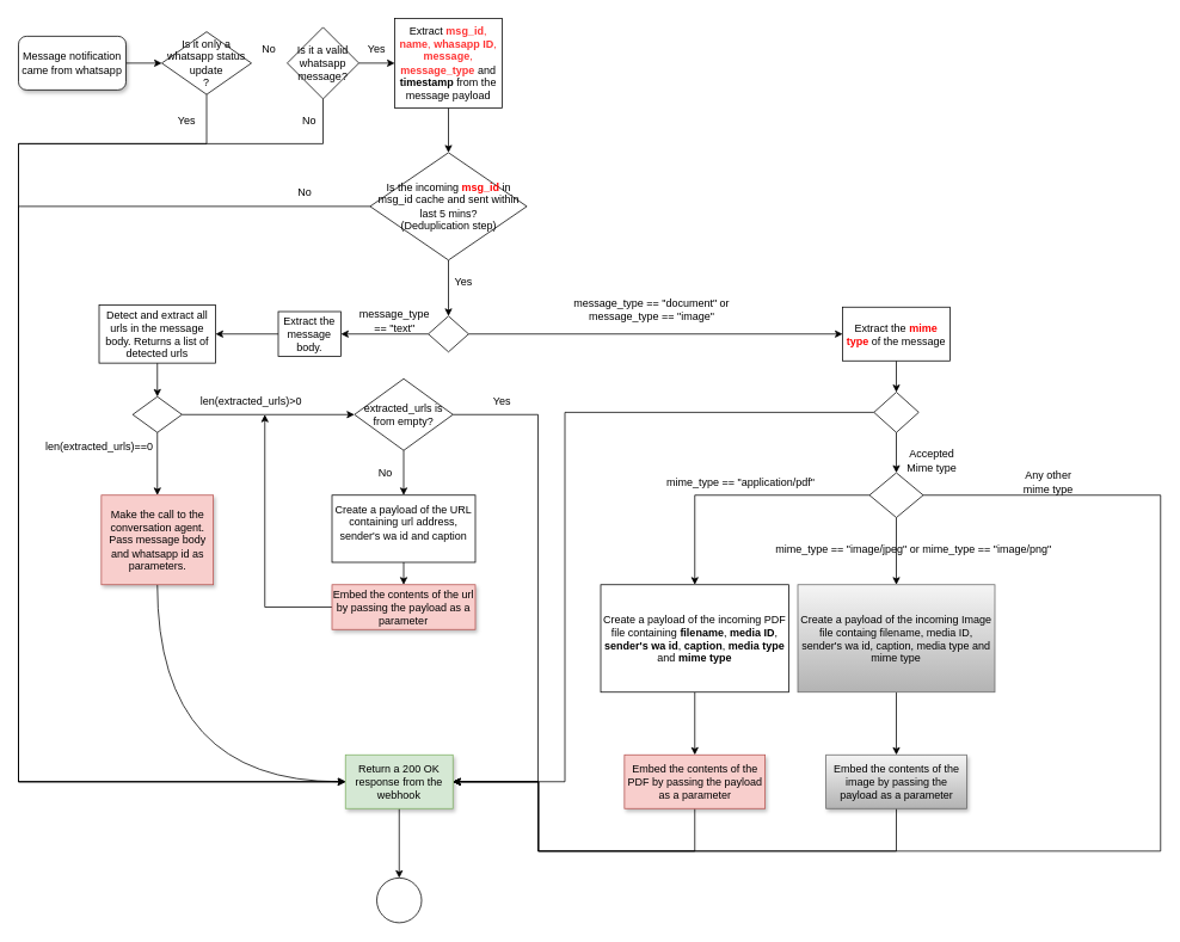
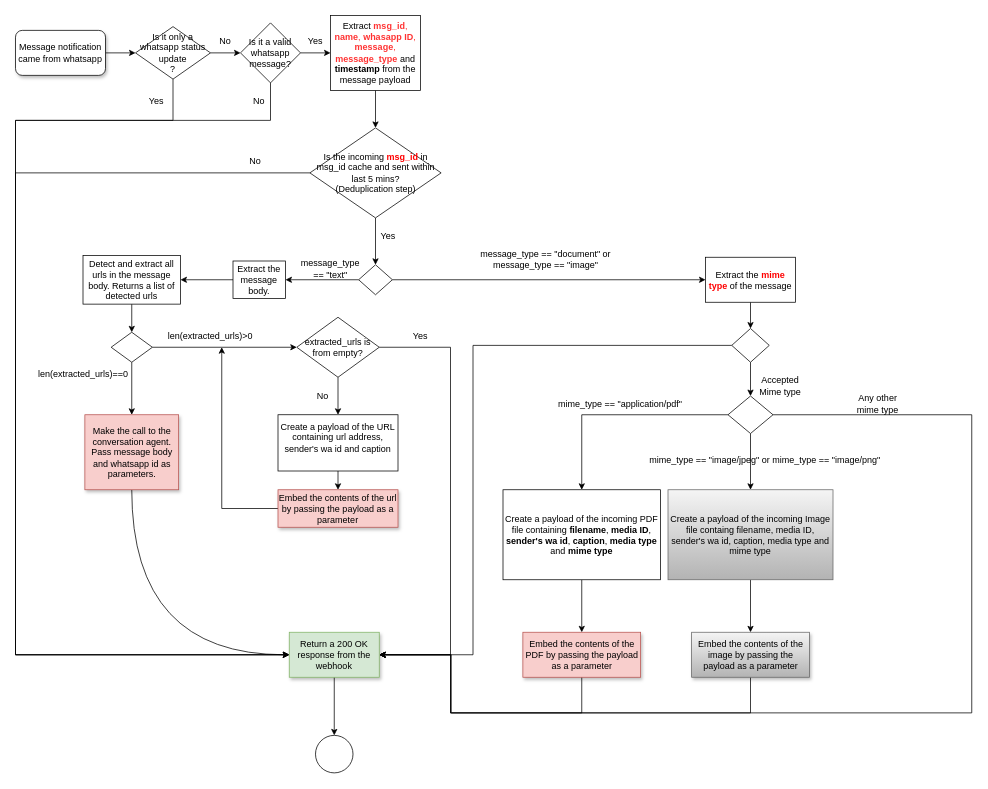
  <mxCell id="0" />
  <mxCell id="1" parent="0" />
  <mxCell id="2" style="edgeStyle=orthogonalEdgeStyle;rounded=0;orthogonalLoop=1;jettySize=auto;html=1;exitX=1;exitY=0.5;exitDx=0;exitDy=0;entryX=0;entryY=0.5;entryDx=0;entryDy=0;" edge="1" parent="1" source="3" target="6"><mxGeometry relative="1" as="geometry" /></mxCell>
  <mxCell id="3" value="Message notification came from whatsapp" style="rounded=1;whiteSpace=wrap;html=1;shadow=1;" vertex="1" parent="1"><mxGeometry x="20" y="40" width="120" height="60" as="geometry" /></mxCell>
+ <mxCell id="4" style="edgeStyle=orthogonalEdgeStyle;rounded=0;orthogonalLoop=1;jettySize=auto;html=1;exitX=1;exitY=0.5;exitDx=0;exitDy=0;entryX=0;entryY=0.5;entryDx=0;entryDy=0;" edge="1" parent="1" source="6" target="9"><mxGeometry relative="1" as="geometry" /></mxCell>
  <mxCell id="5" style="edgeStyle=orthogonalEdgeStyle;rounded=0;orthogonalLoop=1;jettySize=auto;html=1;exitX=0.5;exitY=1;exitDx=0;exitDy=0;entryX=0;entryY=0.5;entryDx=0;entryDy=0;" edge="1" parent="1" source="6" target="34"><mxGeometry relative="1" as="geometry"><mxPoint x="20" y="240" as="targetPoint" /><Array as="points"><mxPoint x="230" y="160" /><mxPoint x="20" y="160" /><mxPoint x="20" y="873" /></Array></mxGeometry></mxCell>
  <mxCell id="6" value="Is it only a whatsapp status update&lt;br&gt;?" style="rhombus;whiteSpace=wrap;html=1;" vertex="1" parent="1"><mxGeometry x="180" y="35" width="100" height="70" as="geometry" /></mxCell>
  <mxCell id="7" style="edgeStyle=orthogonalEdgeStyle;rounded=0;orthogonalLoop=1;jettySize=auto;html=1;exitX=1;exitY=0.5;exitDx=0;exitDy=0;entryX=0;entryY=0.5;entryDx=0;entryDy=0;" edge="1" parent="1" source="9" target="11"><mxGeometry relative="1" as="geometry" /></mxCell>
  <mxCell id="8" style="edgeStyle=orthogonalEdgeStyle;rounded=0;orthogonalLoop=1;jettySize=auto;html=1;exitX=0.5;exitY=1;exitDx=0;exitDy=0;entryX=0;entryY=0.5;entryDx=0;entryDy=0;" edge="1" parent="1" source="9" target="34"><mxGeometry relative="1" as="geometry"><Array as="points"><mxPoint x="360" y="160" /><mxPoint x="20" y="160" /><mxPoint x="20" y="873" /></Array></mxGeometry></mxCell>
  <mxCell id="9" value="Is it a valid whatsapp message?" style="rhombus;whiteSpace=wrap;html=1;" vertex="1" parent="1"><mxGeometry x="320" y="30" width="80" height="80" as="geometry" /></mxCell>
  <mxCell id="10" style="edgeStyle=orthogonalEdgeStyle;rounded=0;orthogonalLoop=1;jettySize=auto;html=1;exitX=0.5;exitY=1;exitDx=0;exitDy=0;entryX=0.5;entryY=0;entryDx=0;entryDy=0;" edge="1" parent="1" source="11" target="14"><mxGeometry relative="1" as="geometry" /></mxCell>
  <mxCell id="11" value="Extract &lt;font color=&quot;#ff3333&quot;&gt;&lt;b&gt;msg_id&lt;/b&gt;, &lt;b&gt;name&lt;/b&gt;, &lt;b&gt;whasapp ID&lt;/b&gt;, &lt;b&gt;message&lt;/b&gt;, &lt;b&gt;message_type&lt;/b&gt; &lt;/font&gt;and &lt;b&gt;timestamp&lt;/b&gt; from the message payload" style="rounded=0;whiteSpace=wrap;html=1;" vertex="1" parent="1"><mxGeometry x="440" y="20" width="120" height="100" as="geometry" /></mxCell>
  <mxCell id="12" style="edgeStyle=orthogonalEdgeStyle;rounded=0;orthogonalLoop=1;jettySize=auto;html=1;exitX=0.5;exitY=1;exitDx=0;exitDy=0;entryX=0.5;entryY=0;entryDx=0;entryDy=0;" edge="1" parent="1" source="14" target="17"><mxGeometry relative="1" as="geometry" /></mxCell>
  <mxCell id="13" style="edgeStyle=orthogonalEdgeStyle;rounded=0;orthogonalLoop=1;jettySize=auto;html=1;exitX=0;exitY=0.5;exitDx=0;exitDy=0;entryX=0;entryY=0.5;entryDx=0;entryDy=0;" edge="1" parent="1" source="14" target="34"><mxGeometry relative="1" as="geometry"><mxPoint x="20" y="810" as="targetPoint" /><Array as="points"><mxPoint x="20" y="230" /><mxPoint x="20" y="873" /></Array></mxGeometry></mxCell>
  <mxCell id="14" value="&lt;font style=&quot;font-size: 12px;&quot;&gt;Is the incoming &lt;font color=&quot;#ff0000&quot;&gt;&lt;b&gt;msg_id &lt;/b&gt;&lt;/font&gt;in msg_id cache and sent within last 5 mins? &lt;br&gt;(Deduplication step)&lt;/font&gt;" style="rhombus;whiteSpace=wrap;html=1;" vertex="1" parent="1"><mxGeometry x="412.5" y="170" width="175" height="120" as="geometry" /></mxCell>
  <mxCell id="15" style="edgeStyle=orthogonalEdgeStyle;rounded=0;orthogonalLoop=1;jettySize=auto;html=1;exitX=0;exitY=0.5;exitDx=0;exitDy=0;" edge="1" parent="1" source="17" target="19"><mxGeometry relative="1" as="geometry" /></mxCell>
  <mxCell id="16" style="edgeStyle=orthogonalEdgeStyle;rounded=0;orthogonalLoop=1;jettySize=auto;html=1;exitX=1;exitY=0.5;exitDx=0;exitDy=0;entryX=0;entryY=0.5;entryDx=0;entryDy=0;" edge="1" parent="1" source="17" target="36"><mxGeometry relative="1" as="geometry" /></mxCell>
  <mxCell id="17" value="" style="rhombus;whiteSpace=wrap;html=1;" vertex="1" parent="1"><mxGeometry x="477.5" y="352.5" width="45" height="40" as="geometry" /></mxCell>
  <mxCell id="18" style="edgeStyle=orthogonalEdgeStyle;rounded=0;orthogonalLoop=1;jettySize=auto;html=1;exitX=0;exitY=0.5;exitDx=0;exitDy=0;entryX=1;entryY=0.5;entryDx=0;entryDy=0;" edge="1" parent="1" source="19" target="22"><mxGeometry relative="1" as="geometry" /></mxCell>
  <mxCell id="19" value="Extract the message body." style="rounded=0;whiteSpace=wrap;html=1;" vertex="1" parent="1"><mxGeometry x="310" y="347.5" width="70" height="50" as="geometry" /></mxCell>
  <mxCell id="20" value="message_type == &quot;text&quot;" style="text;html=1;strokeColor=none;fillColor=none;align=center;verticalAlign=middle;whiteSpace=wrap;rounded=0;" vertex="1" parent="1"><mxGeometry x="410" y="342.5" width="60" height="30" as="geometry" /></mxCell>
  <mxCell id="21" style="edgeStyle=orthogonalEdgeStyle;rounded=0;orthogonalLoop=1;jettySize=auto;html=1;exitX=0.5;exitY=1;exitDx=0;exitDy=0;entryX=0.5;entryY=0;entryDx=0;entryDy=0;" edge="1" parent="1" source="22" target="25"><mxGeometry relative="1" as="geometry" /></mxCell>
  <mxCell id="22" value="Detect and extract all urls in the message body. Returns a list of detected urls&lt;br&gt;" style="rounded=0;whiteSpace=wrap;html=1;" vertex="1" parent="1"><mxGeometry x="110" y="340" width="130" height="65" as="geometry" /></mxCell>
  <mxCell id="23" style="edgeStyle=orthogonalEdgeStyle;rounded=0;orthogonalLoop=1;jettySize=auto;html=1;exitX=0.5;exitY=1;exitDx=0;exitDy=0;entryX=0.5;entryY=0;entryDx=0;entryDy=0;" edge="1" parent="1" source="25" target="30"><mxGeometry relative="1" as="geometry" /></mxCell>
  <mxCell id="24" style="edgeStyle=orthogonalEdgeStyle;rounded=0;orthogonalLoop=1;jettySize=auto;html=1;exitX=1;exitY=0.5;exitDx=0;exitDy=0;entryX=0;entryY=0.5;entryDx=0;entryDy=0;" edge="1" parent="1" source="25" target="58"><mxGeometry relative="1" as="geometry" /></mxCell>
  <mxCell id="25" value="" style="rhombus;whiteSpace=wrap;html=1;" vertex="1" parent="1"><mxGeometry x="147.5" y="442.5" width="55" height="40" as="geometry" /></mxCell>
  <mxCell id="26" style="edgeStyle=orthogonalEdgeStyle;rounded=0;orthogonalLoop=1;jettySize=auto;html=1;exitX=0;exitY=0.5;exitDx=0;exitDy=0;entryX=0.75;entryY=1;entryDx=0;entryDy=0;" edge="1" parent="1" source="27" target="28"><mxGeometry relative="1" as="geometry" /></mxCell>
  <mxCell id="27" value="Embed the contents of the url by passing the payload as a parameter" style="rounded=0;whiteSpace=wrap;html=1;fillColor=#f8cecc;strokeColor=#b85450;shadow=1;" vertex="1" parent="1"><mxGeometry x="370" y="652.5" width="160" height="50" as="geometry" /></mxCell>
  <mxCell id="28" value="len(extracted_urls)&amp;gt;0" style="text;html=1;strokeColor=none;fillColor=none;align=center;verticalAlign=middle;whiteSpace=wrap;rounded=0;" vertex="1" parent="1"><mxGeometry x="250" y="432.5" width="60" height="30" as="geometry" /></mxCell>
  <mxCell id="29" style="edgeStyle=orthogonalEdgeStyle;rounded=0;orthogonalLoop=1;jettySize=auto;html=1;entryX=0;entryY=0.5;entryDx=0;entryDy=0;curved=1;exitX=0.5;exitY=1;exitDx=0;exitDy=0;" edge="1" parent="1" source="30" target="34"><mxGeometry relative="1" as="geometry"><Array as="points"><mxPoint x="175" y="872" /></Array></mxGeometry></mxCell>
  <mxCell id="30" value="Make the call to the conversation agent. Pass message body and whatsapp id as parameters." style="rounded=0;whiteSpace=wrap;html=1;fillColor=#f8cecc;strokeColor=#b85450;shadow=1;" vertex="1" parent="1"><mxGeometry x="112.5" y="552.5" width="125" height="100" as="geometry" /></mxCell>
  <mxCell id="31" value="len(extracted_urls)==0" style="text;html=1;align=center;verticalAlign=middle;resizable=0;points=[];autosize=1;strokeColor=none;fillColor=none;" vertex="1" parent="1"><mxGeometry x="40" y="482.5" width="140" height="30" as="geometry" /></mxCell>
  <mxCell id="32" value="" style="ellipse;whiteSpace=wrap;html=1;aspect=fixed;shadow=0;" vertex="1" parent="1"><mxGeometry x="420" y="980" width="50" height="50" as="geometry" /></mxCell>
  <mxCell id="33" style="edgeStyle=orthogonalEdgeStyle;rounded=0;orthogonalLoop=1;jettySize=auto;html=1;exitX=0.5;exitY=1;exitDx=0;exitDy=0;entryX=0.5;entryY=0;entryDx=0;entryDy=0;" edge="1" parent="1" source="34" target="32"><mxGeometry relative="1" as="geometry" /></mxCell>
  <mxCell id="34" value="Return a 200 OK response from the webhook" style="rounded=0;whiteSpace=wrap;html=1;fillColor=#d5e8d4;strokeColor=#82b366;shadow=1;" vertex="1" parent="1"><mxGeometry x="385" y="842.5" width="120" height="60" as="geometry" /></mxCell>
  <mxCell id="35" style="edgeStyle=orthogonalEdgeStyle;rounded=0;orthogonalLoop=1;jettySize=auto;html=1;exitX=0.5;exitY=1;exitDx=0;exitDy=0;entryX=0.5;entryY=0;entryDx=0;entryDy=0;" edge="1" parent="1" source="36" target="40"><mxGeometry relative="1" as="geometry" /></mxCell>
  <mxCell id="36" value="Extract the &lt;b&gt;&lt;font color=&quot;#ff0000&quot;&gt;mime type&lt;/font&gt;&lt;/b&gt; of the message" style="rounded=0;whiteSpace=wrap;html=1;" vertex="1" parent="1"><mxGeometry x="940" y="342.5" width="120" height="60" as="geometry" /></mxCell>
  <mxCell id="37" value="message_type == &quot;document&quot; or message_type == &quot;image&quot;" style="text;html=1;strokeColor=none;fillColor=none;align=center;verticalAlign=middle;whiteSpace=wrap;rounded=0;" vertex="1" parent="1"><mxGeometry x="607" y="330" width="240" height="30" as="geometry" /></mxCell>
  <mxCell id="38" style="edgeStyle=orthogonalEdgeStyle;rounded=0;orthogonalLoop=1;jettySize=auto;html=1;exitX=0.5;exitY=1;exitDx=0;exitDy=0;entryX=0.5;entryY=0;entryDx=0;entryDy=0;" edge="1" parent="1" source="40" target="44"><mxGeometry relative="1" as="geometry" /></mxCell>
  <mxCell id="39" style="edgeStyle=orthogonalEdgeStyle;rounded=0;orthogonalLoop=1;jettySize=auto;html=1;exitX=0;exitY=0.5;exitDx=0;exitDy=0;entryX=1;entryY=0.5;entryDx=0;entryDy=0;" edge="1" parent="1" source="40" target="34"><mxGeometry relative="1" as="geometry"><Array as="points"><mxPoint x="975" y="460" /><mxPoint x="630" y="460" /><mxPoint x="630" y="873" /></Array></mxGeometry></mxCell>
  <mxCell id="40" value="" style="rhombus;whiteSpace=wrap;html=1;" vertex="1" parent="1"><mxGeometry x="975" y="437.5" width="50" height="45" as="geometry" /></mxCell>
  <mxCell id="41" style="edgeStyle=orthogonalEdgeStyle;rounded=0;orthogonalLoop=1;jettySize=auto;html=1;exitX=0;exitY=0.5;exitDx=0;exitDy=0;entryX=0.5;entryY=0;entryDx=0;entryDy=0;" edge="1" parent="1" source="44" target="47"><mxGeometry relative="1" as="geometry" /></mxCell>
  <mxCell id="42" style="edgeStyle=orthogonalEdgeStyle;rounded=0;orthogonalLoop=1;jettySize=auto;html=1;entryX=0.5;entryY=0;entryDx=0;entryDy=0;" edge="1" parent="1" source="44" target="52"><mxGeometry relative="1" as="geometry" /></mxCell>
  <mxCell id="43" style="edgeStyle=orthogonalEdgeStyle;rounded=0;orthogonalLoop=1;jettySize=auto;html=1;exitX=1;exitY=0.5;exitDx=0;exitDy=0;entryX=1;entryY=0.5;entryDx=0;entryDy=0;" edge="1" parent="1" source="44" target="34"><mxGeometry relative="1" as="geometry"><mxPoint x="1085" y="627.5" as="sourcePoint" /><mxPoint x="560" y="870" as="targetPoint" /><Array as="points"><mxPoint x="1295" y="552" /><mxPoint x="1295" y="950" /><mxPoint x="600" y="950" /><mxPoint x="600" y="872" /></Array></mxGeometry></mxCell>
  <mxCell id="44" value="" style="rhombus;whiteSpace=wrap;html=1;" vertex="1" parent="1"><mxGeometry x="970" y="527.5" width="60" height="50" as="geometry" /></mxCell>
  <mxCell id="45" value="Accepted Mime type&lt;br&gt;" style="text;html=1;strokeColor=none;fillColor=none;align=center;verticalAlign=middle;whiteSpace=wrap;rounded=0;" vertex="1" parent="1"><mxGeometry x="1010" y="498.5" width="60" height="30" as="geometry" /></mxCell>
  <mxCell id="46" style="edgeStyle=orthogonalEdgeStyle;rounded=0;orthogonalLoop=1;jettySize=auto;html=1;exitX=0.5;exitY=1;exitDx=0;exitDy=0;entryX=0.5;entryY=0;entryDx=0;entryDy=0;" edge="1" parent="1" source="47" target="50"><mxGeometry relative="1" as="geometry" /></mxCell>
  <mxCell id="47" value="Create a payload of the incoming PDF file containing &lt;b&gt;filename&lt;/b&gt;, &lt;b&gt;media ID&lt;/b&gt;, &lt;b&gt;sender's wa id&lt;/b&gt;,&lt;b&gt; caption&lt;/b&gt;, &lt;b&gt;media type&lt;/b&gt; and &lt;b&gt;mime type&lt;/b&gt;" style="rounded=0;whiteSpace=wrap;html=1;" vertex="1" parent="1"><mxGeometry x="670" y="652.5" width="210" height="120" as="geometry" /></mxCell>
  <mxCell id="48" value="mime_type == &quot;application/pdf&quot;" style="text;html=1;strokeColor=none;fillColor=none;align=center;verticalAlign=middle;whiteSpace=wrap;rounded=0;" vertex="1" parent="1"><mxGeometry x="740" y="522.5" width="173" height="30" as="geometry" /></mxCell>
  <mxCell id="49" style="edgeStyle=orthogonalEdgeStyle;rounded=0;orthogonalLoop=1;jettySize=auto;html=1;exitX=0.5;exitY=1;exitDx=0;exitDy=0;entryX=1;entryY=0.5;entryDx=0;entryDy=0;" edge="1" parent="1" source="50" target="34"><mxGeometry relative="1" as="geometry"><Array as="points"><mxPoint x="775" y="950" /><mxPoint x="601" y="950" /><mxPoint x="601" y="872" /></Array></mxGeometry></mxCell>
  <mxCell id="50" value="Embed the contents of the PDF by passing the payload as a parameter&lt;br&gt;" style="rounded=0;whiteSpace=wrap;html=1;shadow=1;fillColor=#f8cecc;strokeColor=#b85450;" vertex="1" parent="1"><mxGeometry x="696.5" y="842.5" width="157" height="60" as="geometry" /></mxCell>
  <mxCell id="51" style="edgeStyle=orthogonalEdgeStyle;rounded=0;orthogonalLoop=1;jettySize=auto;html=1;entryX=0.5;entryY=0;entryDx=0;entryDy=0;" edge="1" parent="1" source="52" target="55"><mxGeometry relative="1" as="geometry" /></mxCell>
  <mxCell id="52" value="Create a payload of the incoming Image file containg filename, media ID, sender's wa id, caption, media type and mime type" style="rounded=0;whiteSpace=wrap;html=1;fillColor=#f5f5f5;gradientColor=#b3b3b3;strokeColor=#666666;" vertex="1" parent="1"><mxGeometry x="890" y="652.5" width="220" height="120" as="geometry" /></mxCell>
  <mxCell id="53" value="mime_type == &quot;image/jpeg&quot; or mime_type == &quot;image/png&quot;" style="text;html=1;align=center;verticalAlign=middle;resizable=0;points=[];autosize=1;strokeColor=none;fillColor=none;" vertex="1" parent="1"><mxGeometry x="853.5" y="597.5" width="330" height="30" as="geometry" /></mxCell>
  <mxCell id="54" style="edgeStyle=orthogonalEdgeStyle;rounded=0;orthogonalLoop=1;jettySize=auto;html=1;exitX=0.5;exitY=1;exitDx=0;exitDy=0;entryX=1;entryY=0.5;entryDx=0;entryDy=0;" edge="1" parent="1" source="55" target="34"><mxGeometry relative="1" as="geometry"><Array as="points"><mxPoint x="1000" y="950" /><mxPoint x="600" y="950" /><mxPoint x="600" y="873" /></Array></mxGeometry></mxCell>
  <mxCell id="55" value="Embed the contents of the image by passing the payload as a parameter" style="rounded=0;whiteSpace=wrap;html=1;shadow=1;fillColor=#f5f5f5;strokeColor=#666666;gradientColor=#b3b3b3;" vertex="1" parent="1"><mxGeometry x="921.5" y="842.5" width="157" height="60" as="geometry" /></mxCell>
  <mxCell id="56" style="edgeStyle=orthogonalEdgeStyle;rounded=0;orthogonalLoop=1;jettySize=auto;html=1;exitX=0.5;exitY=1;exitDx=0;exitDy=0;entryX=0.5;entryY=0;entryDx=0;entryDy=0;" edge="1" parent="1" source="58" target="60"><mxGeometry relative="1" as="geometry" /></mxCell>
  <mxCell id="57" style="edgeStyle=orthogonalEdgeStyle;rounded=0;orthogonalLoop=1;jettySize=auto;html=1;exitX=1;exitY=0.5;exitDx=0;exitDy=0;entryX=1;entryY=0.5;entryDx=0;entryDy=0;" edge="1" parent="1" source="58" target="34"><mxGeometry relative="1" as="geometry"><Array as="points"><mxPoint x="600" y="462" /><mxPoint x="600" y="872" /></Array></mxGeometry></mxCell>
  <mxCell id="58" value="extracted_urls is from empty?" style="rhombus;whiteSpace=wrap;html=1;" vertex="1" parent="1"><mxGeometry x="395" y="422.5" width="110" height="80" as="geometry" /></mxCell>
  <mxCell id="59" style="edgeStyle=orthogonalEdgeStyle;rounded=0;orthogonalLoop=1;jettySize=auto;html=1;exitX=0.5;exitY=1;exitDx=0;exitDy=0;entryX=0.5;entryY=0;entryDx=0;entryDy=0;" edge="1" parent="1" source="60" target="27"><mxGeometry relative="1" as="geometry" /></mxCell>
  <mxCell id="60" value="Create a payload of the URL containing url address, sender's wa id and caption&lt;br&gt;&amp;nbsp;" style="rounded=0;whiteSpace=wrap;html=1;" vertex="1" parent="1"><mxGeometry x="370" y="552.5" width="160" height="75" as="geometry" /></mxCell>
  <mxCell id="61" value="No" style="text;html=1;strokeColor=none;fillColor=none;align=center;verticalAlign=middle;whiteSpace=wrap;rounded=0;" vertex="1" parent="1"><mxGeometry x="400" y="512.5" width="60" height="30" as="geometry" /></mxCell>
  <mxCell id="62" value="Yes" style="text;html=1;strokeColor=none;fillColor=none;align=center;verticalAlign=middle;whiteSpace=wrap;rounded=0;" vertex="1" parent="1"><mxGeometry x="530" y="432.5" width="60" height="30" as="geometry" /></mxCell>
  <mxCell id="63" value="Yes" style="text;html=1;strokeColor=none;fillColor=none;align=center;verticalAlign=middle;whiteSpace=wrap;rounded=0;" vertex="1" parent="1"><mxGeometry x="487" y="300" width="60" height="30" as="geometry" /></mxCell>
  <mxCell id="64" value="Yes" style="text;html=1;strokeColor=none;fillColor=none;align=center;verticalAlign=middle;whiteSpace=wrap;rounded=0;" vertex="1" parent="1"><mxGeometry x="178" y="120" width="60" height="30" as="geometry" /></mxCell>
  <mxCell id="65" value="No" style="text;html=1;strokeColor=none;fillColor=none;align=center;verticalAlign=middle;whiteSpace=wrap;rounded=0;" vertex="1" parent="1"><mxGeometry x="270" y="40" width="60" height="30" as="geometry" /></mxCell>
  <mxCell id="66" value="Yes" style="text;html=1;strokeColor=none;fillColor=none;align=center;verticalAlign=middle;whiteSpace=wrap;rounded=0;" vertex="1" parent="1"><mxGeometry x="390" y="40" width="60" height="30" as="geometry" /></mxCell>
  <mxCell id="67" value="No" style="text;html=1;strokeColor=none;fillColor=none;align=center;verticalAlign=middle;whiteSpace=wrap;rounded=0;" vertex="1" parent="1"><mxGeometry x="315" y="120" width="60" height="30" as="geometry" /></mxCell>
  <mxCell id="68" value="No" style="text;html=1;strokeColor=none;fillColor=none;align=center;verticalAlign=middle;whiteSpace=wrap;rounded=0;" vertex="1" parent="1"><mxGeometry x="310" y="200" width="60" height="30" as="geometry" /></mxCell>
  <mxCell id="69" value="Any other mime type" style="text;html=1;strokeColor=none;fillColor=none;align=center;verticalAlign=middle;whiteSpace=wrap;rounded=0;" vertex="1" parent="1"><mxGeometry x="1140" y="522.5" width="60" height="30" as="geometry" /></mxCell>
